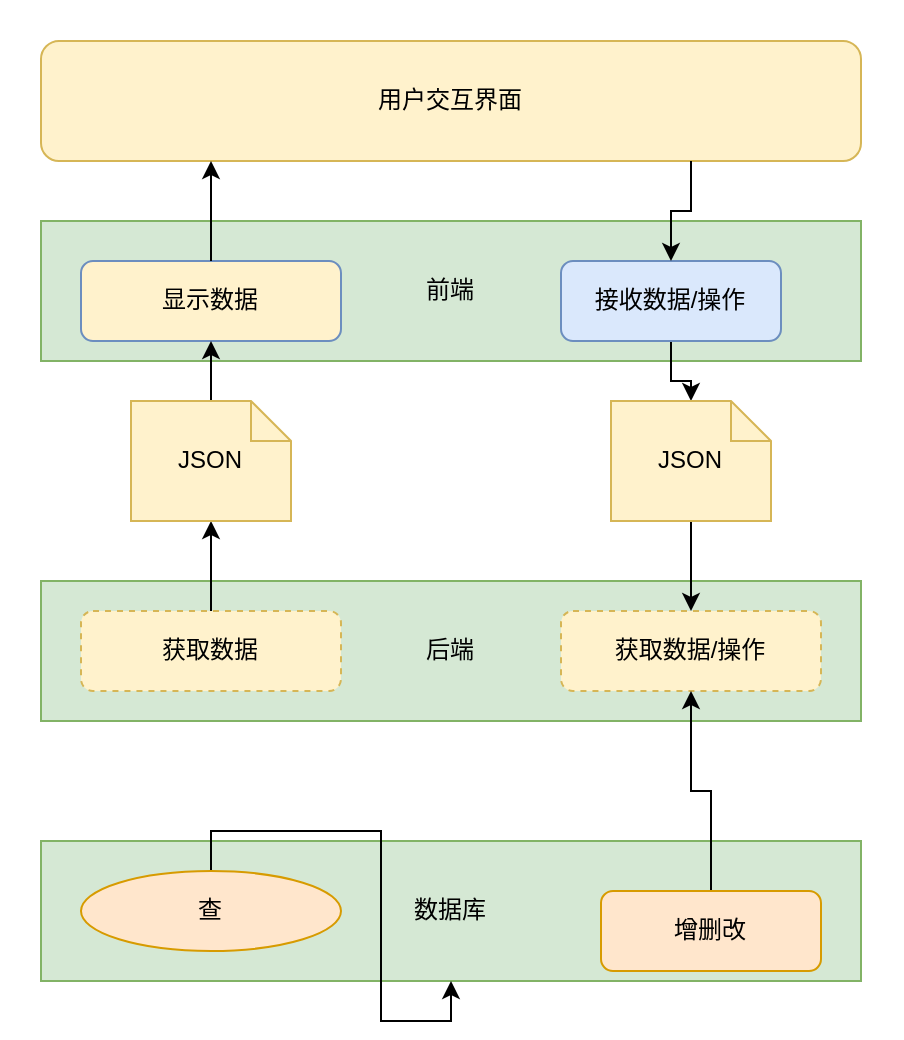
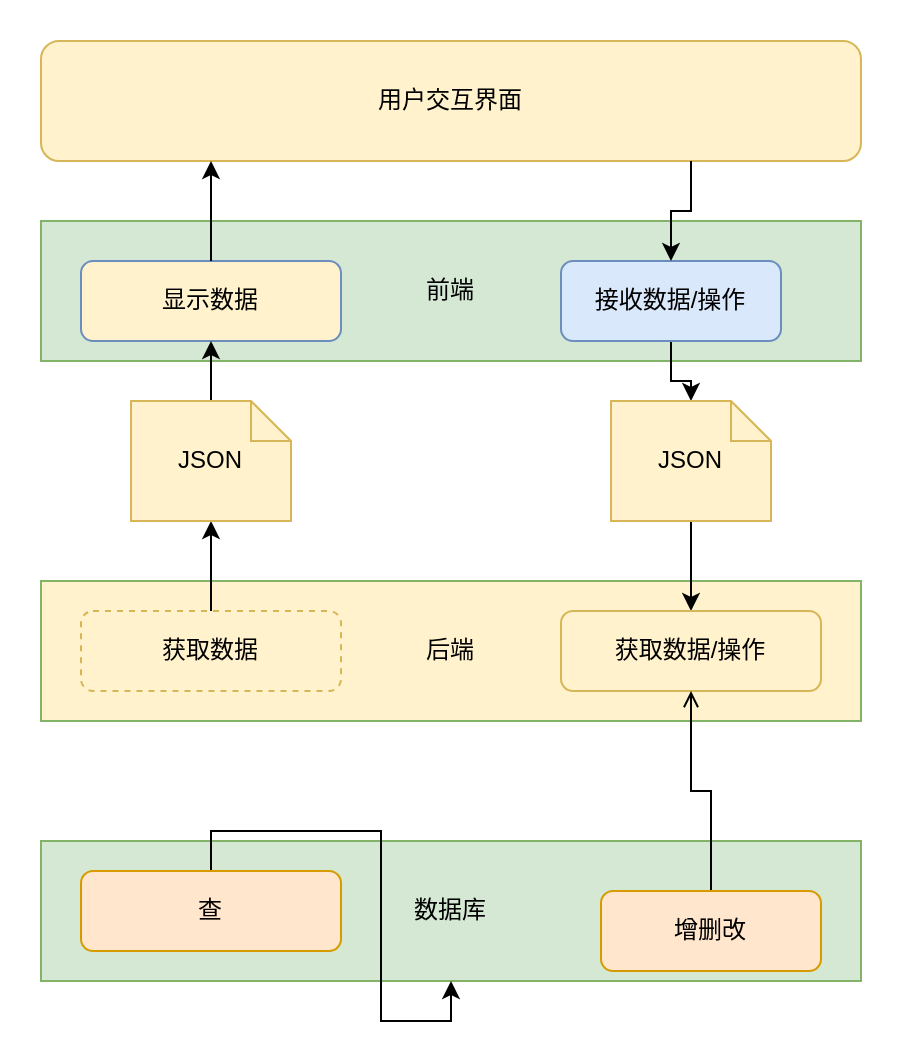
  <mxCell id="0" />
  <mxCell id="1" parent="0" />
  <mxCell id="2" value="" style="rounded=0;whiteSpace=wrap;html=1;" vertex="1" parent="1"><mxGeometry x="340" y="70" width="10" height="10" as="geometry" /></mxCell>
  <mxCell id="3" value="" style="rounded=0;whiteSpace=wrap;html=1;" vertex="1" parent="1"><mxGeometry x="100" y="70" width="10" height="10" as="geometry" /></mxCell>
  <mxCell id="4" value="用户交互界面" style="rounded=1;whiteSpace=wrap;html=1;fillColor=#fff2cc;strokeColor=#d6b656;" vertex="1" parent="1"><mxGeometry x="20" y="20" width="410" height="60" as="geometry" /></mxCell>
  <mxCell id="5" value="前端" style="rounded=0;whiteSpace=wrap;html=1;fillColor=#d5e8d4;strokeColor=#82b366;" vertex="1" parent="1"><mxGeometry x="20" y="110" width="410" height="70" as="geometry" /></mxCell>
  <mxCell id="6" value="显示数据" style="rounded=1;whiteSpace=wrap;html=1;fillColor=#fff2cc;strokeColor=#6c8ebf;" vertex="1" parent="1"><mxGeometry x="40" y="130" width="130" height="40" as="geometry" /></mxCell>
  <mxCell id="7" style="edgeStyle=orthogonalEdgeStyle;rounded=0;orthogonalLoop=1;jettySize=auto;html=1;exitX=0.5;exitY=1;exitDx=0;exitDy=0;" edge="1" parent="1" source="8" target="17"><mxGeometry relative="1" as="geometry" /></mxCell>
  <mxCell id="8" value="接收数据/操作" style="rounded=1;whiteSpace=wrap;html=1;fillColor=#dae8fc;strokeColor=#6c8ebf;" vertex="1" parent="1"><mxGeometry x="280" y="130" width="110" height="40" as="geometry" /></mxCell>
  <mxCell id="9" value="" style="endArrow=classic;html=1;rounded=0;exitX=0.5;exitY=0;exitDx=0;exitDy=0;entryX=0.5;entryY=1;entryDx=0;entryDy=0;" edge="1" parent="1" source="6" target="3"><mxGeometry width="50" height="50" relative="1" as="geometry"><mxPoint x="250" y="320" as="sourcePoint" /><mxPoint x="140" y="100" as="targetPoint" /></mxGeometry></mxCell>
- <mxCell id="10" value="后端" style="rounded=0;whiteSpace=wrap;html=1;fillColor=#d5e8d4;strokeColor=#82b366;" vertex="1" parent="1"><mxGeometry x="20" y="290" width="410" height="70" as="geometry" /></mxCell>
+ <mxCell id="10" value="后端" style="rounded=0;whiteSpace=wrap;html=1;fillColor=#fff2cc;strokeColor=#82b366;" vertex="1" parent="1"><mxGeometry x="20" y="290" width="410" height="70" as="geometry" /></mxCell>
  <mxCell id="11" style="edgeStyle=orthogonalEdgeStyle;rounded=0;orthogonalLoop=1;jettySize=auto;html=1;exitX=0.5;exitY=0;exitDx=0;exitDy=0;" edge="1" parent="1" source="12" target="14"><mxGeometry relative="1" as="geometry" /></mxCell>
  <mxCell id="12" value="获取数据" style="rounded=1;whiteSpace=wrap;html=1;fillColor=#fff2cc;strokeColor=#d6b656;dashed=1;" vertex="1" parent="1"><mxGeometry x="40" y="305" width="130" height="40" as="geometry" /></mxCell>
  <mxCell id="13" style="edgeStyle=orthogonalEdgeStyle;rounded=0;orthogonalLoop=1;jettySize=auto;html=1;exitX=0.5;exitY=0;exitDx=0;exitDy=0;exitPerimeter=0;entryX=0.5;entryY=1;entryDx=0;entryDy=0;" edge="1" parent="1" source="14" target="6"><mxGeometry relative="1" as="geometry" /></mxCell>
  <mxCell id="14" value="JSON" style="shape=note;size=20;whiteSpace=wrap;html=1;fillColor=#fff2cc;strokeColor=#d6b656;" vertex="1" parent="1"><mxGeometry x="65" y="200" width="80" height="60" as="geometry" /></mxCell>
  <mxCell id="15" style="edgeStyle=orthogonalEdgeStyle;rounded=0;orthogonalLoop=1;jettySize=auto;html=1;exitX=0.5;exitY=1;exitDx=0;exitDy=0;" edge="1" parent="1" source="2" target="8"><mxGeometry relative="1" as="geometry" /></mxCell>
  <mxCell id="16" style="edgeStyle=orthogonalEdgeStyle;rounded=0;orthogonalLoop=1;jettySize=auto;html=1;exitX=0.5;exitY=1;exitDx=0;exitDy=0;exitPerimeter=0;entryX=0.5;entryY=0;entryDx=0;entryDy=0;" edge="1" parent="1" source="17" target="18"><mxGeometry relative="1" as="geometry" /></mxCell>
  <mxCell id="17" value="JSON" style="shape=note;size=20;whiteSpace=wrap;html=1;fillColor=#fff2cc;strokeColor=#d6b656;" vertex="1" parent="1"><mxGeometry x="305" y="200" width="80" height="60" as="geometry" /></mxCell>
- <mxCell id="18" value="获取数据/操作" style="rounded=1;whiteSpace=wrap;html=1;fillColor=#fff2cc;strokeColor=#d6b656;dashed=1;" vertex="1" parent="1"><mxGeometry x="280" y="305" width="130" height="40" as="geometry" /></mxCell>
+ <mxCell id="18" value="获取数据/操作" style="rounded=1;whiteSpace=wrap;html=1;fillColor=#fff2cc;strokeColor=#d6b656;" vertex="1" parent="1"><mxGeometry x="280" y="305" width="130" height="40" as="geometry" /></mxCell>
  <mxCell id="19" value="数据库" style="rounded=0;whiteSpace=wrap;html=1;fillColor=#d5e8d4;strokeColor=#82b366;" vertex="1" parent="1"><mxGeometry x="20" y="420" width="410" height="70" as="geometry" /></mxCell>
- <mxCell id="20" style="edgeStyle=orthogonalEdgeStyle;rounded=0;orthogonalLoop=1;jettySize=auto;html=1;exitX=0.5;exitY=0;exitDx=0;exitDy=0;entryX=0.5;entryY=1;entryDx=0;entryDy=0;" edge="1" parent="1" source="21" target="18"><mxGeometry relative="1" as="geometry" /></mxCell>
+ <mxCell id="20" style="edgeStyle=orthogonalEdgeStyle;rounded=0;orthogonalLoop=1;jettySize=auto;html=1;exitX=0.5;exitY=0;exitDx=0;exitDy=0;entryX=0.5;entryY=1;entryDx=0;entryDy=0;endArrow=open;" edge="1" parent="1" source="21" target="18"><mxGeometry relative="1" as="geometry" /></mxCell>
  <mxCell id="21" value="增删改" style="rounded=1;whiteSpace=wrap;html=1;fillColor=#ffe6cc;strokeColor=#d79b00;" vertex="1" parent="1"><mxGeometry x="300" y="445" width="110" height="40" as="geometry" /></mxCell>
  <mxCell id="22" style="edgeStyle=orthogonalEdgeStyle;rounded=0;orthogonalLoop=1;jettySize=auto;html=1;exitX=0.5;exitY=0;exitDx=0;exitDy=0;" edge="1" parent="1" source="23" target="19"><mxGeometry relative="1" as="geometry" /></mxCell>
- <mxCell id="23" value="查" style="ellipse;whiteSpace=wrap;html=1;fillColor=#ffe6cc;strokeColor=#d79b00;" vertex="1" parent="1"><mxGeometry x="40" y="435" width="130" height="40" as="geometry" /></mxCell>
+ <mxCell id="23" value="查" style="rounded=1;whiteSpace=wrap;html=1;fillColor=#ffe6cc;strokeColor=#d79b00;" vertex="1" parent="1"><mxGeometry x="40" y="435" width="130" height="40" as="geometry" /></mxCell>
